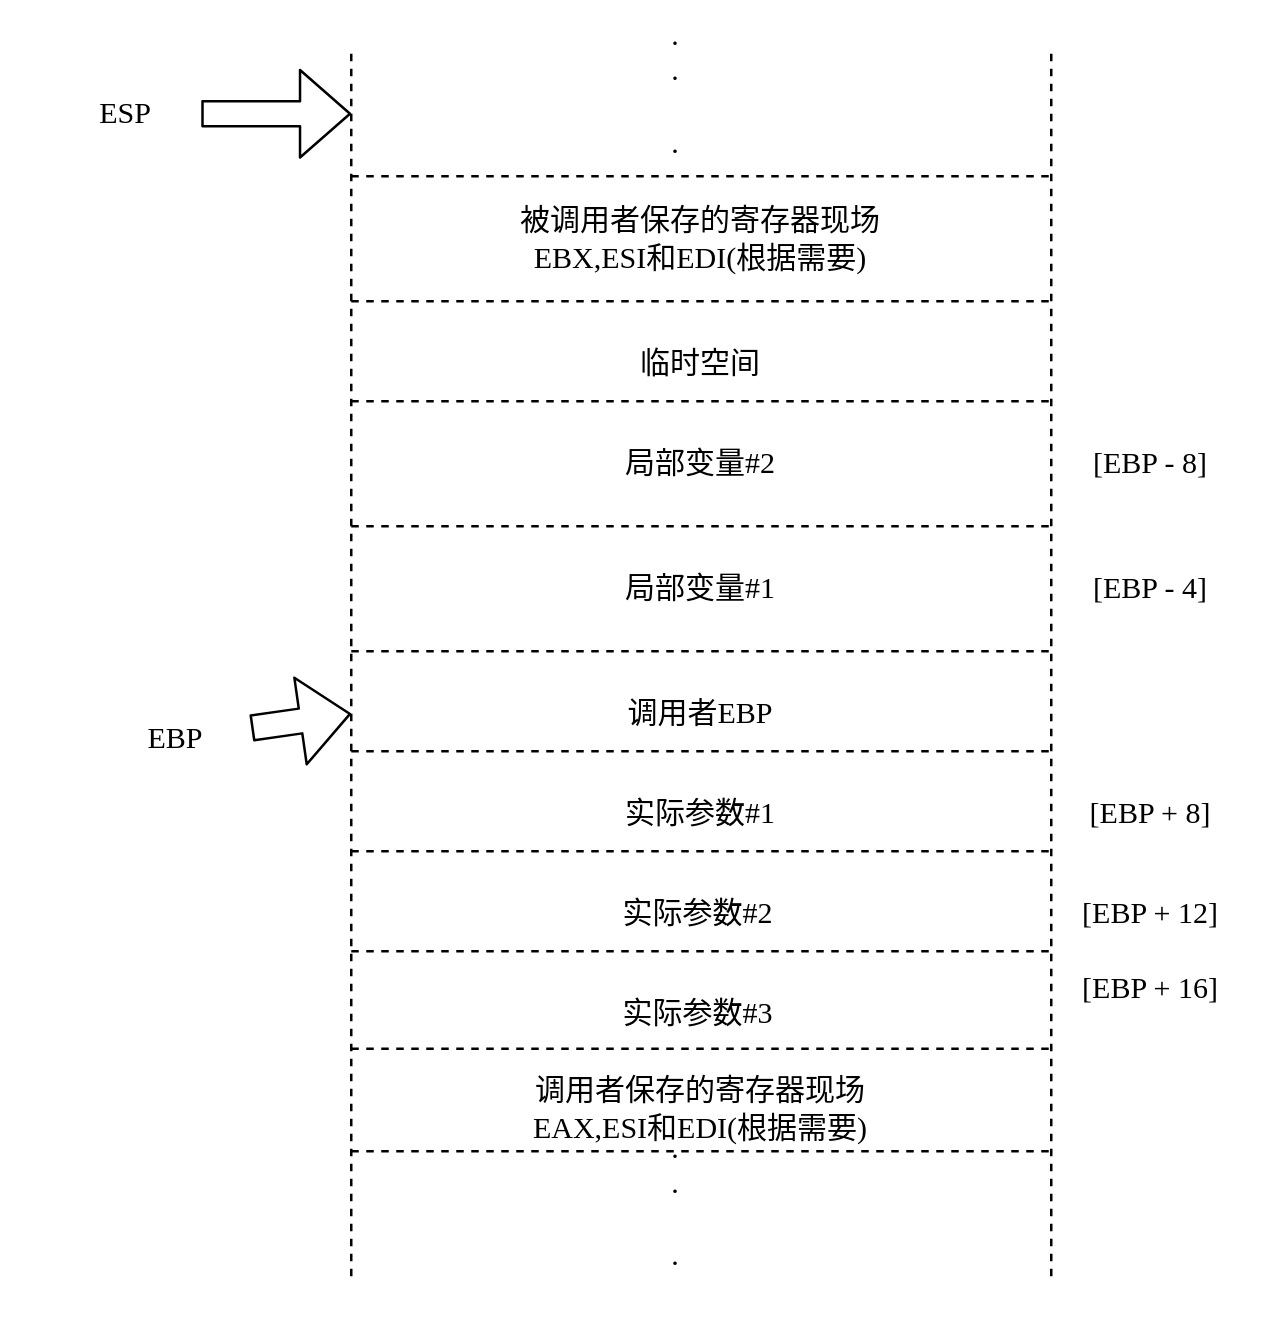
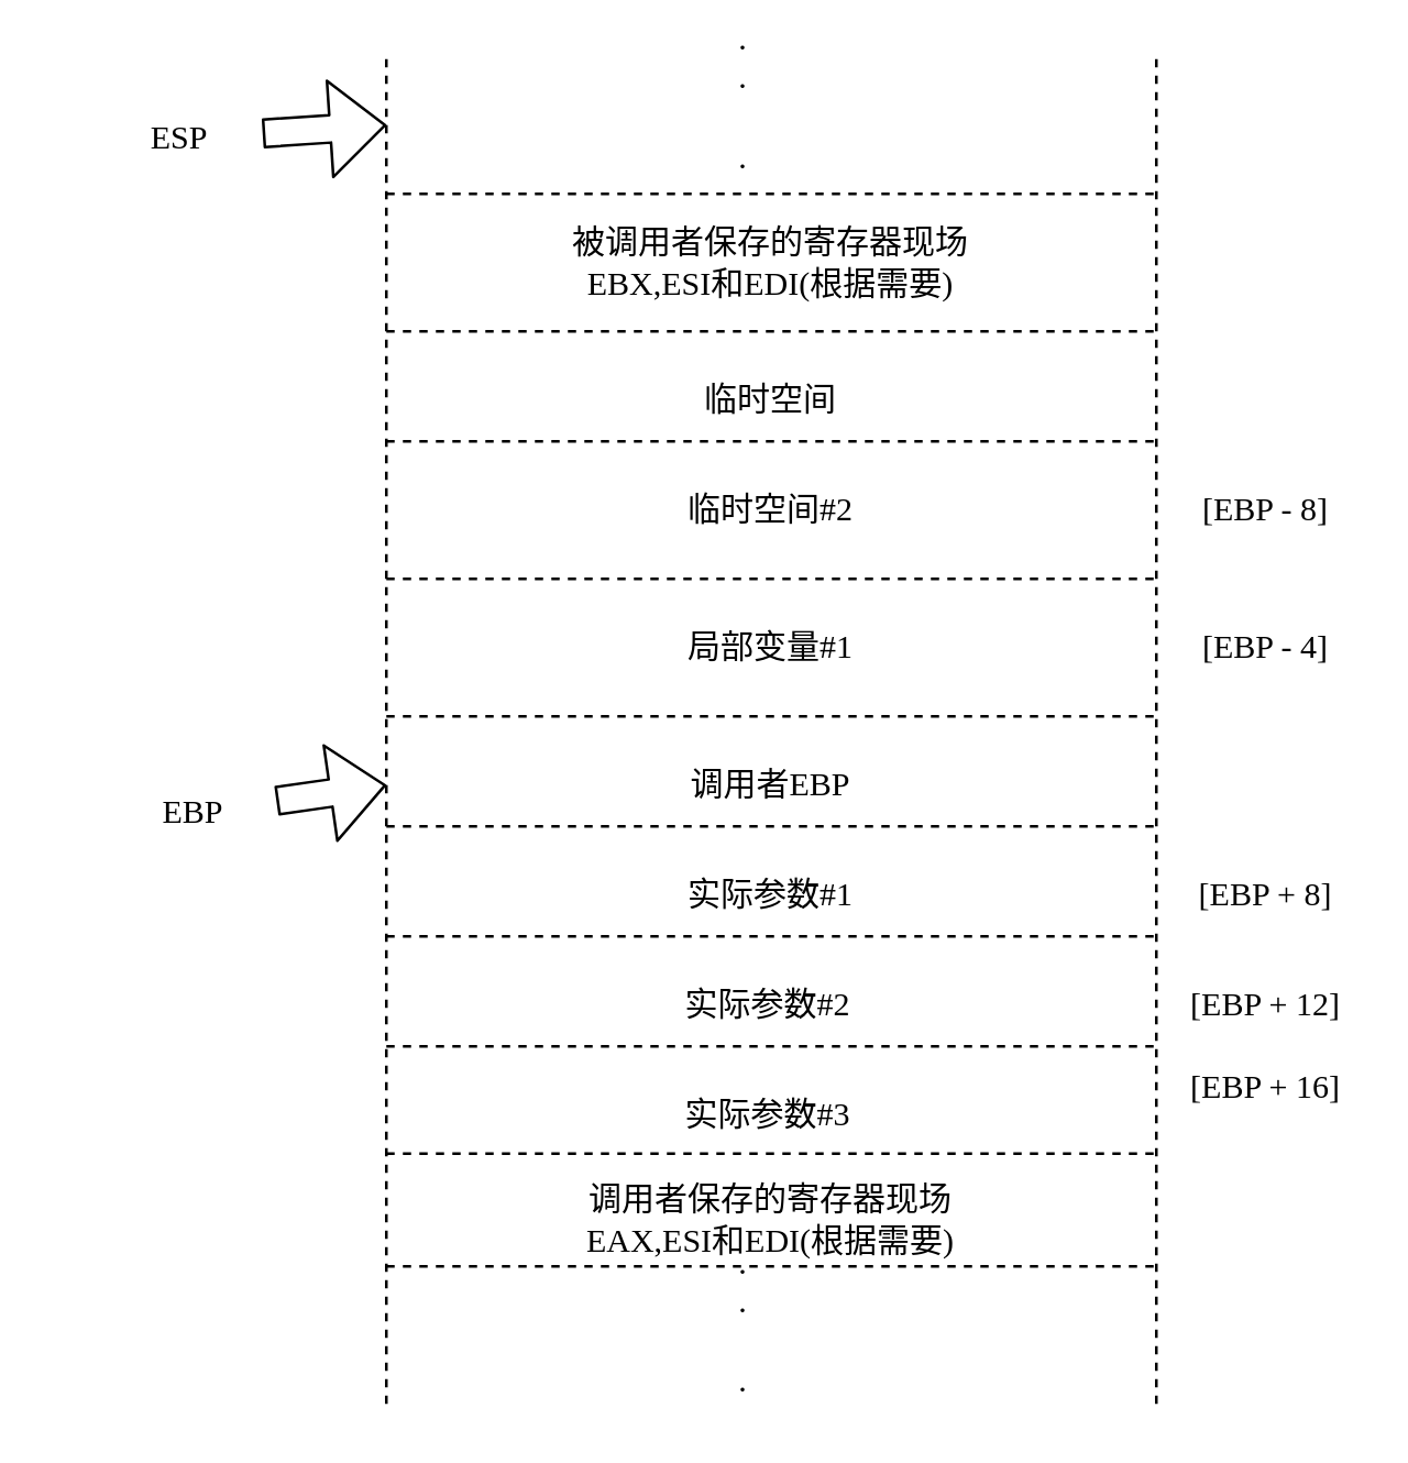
  <mxCell id="0" />
  <mxCell id="1" parent="0" />
  <mxCell id="2" value="" style="endArrow=none;dashed=1;html=1;fontFamily=Comic Sans MS;" edge="1" parent="1"><mxGeometry width="50" height="50" relative="1" as="geometry"><mxPoint x="140" y="510" as="sourcePoint" /><mxPoint x="140" y="20" as="targetPoint" /></mxGeometry></mxCell>
  <mxCell id="3" value="" style="endArrow=none;dashed=1;html=1;fontFamily=Comic Sans MS;" edge="1" parent="1"><mxGeometry width="50" height="50" relative="1" as="geometry"><mxPoint x="420" y="510" as="sourcePoint" /><mxPoint x="420" y="20" as="targetPoint" /></mxGeometry></mxCell>
- <mxCell id="4" value="ESP" style="text;html=1;strokeColor=none;fillColor=none;align=center;verticalAlign=middle;whiteSpace=wrap;rounded=0;fontFamily=Comic Sans MS;" vertex="1" parent="1"><mxGeometry x="20" y="30" width="60" height="30" as="geometry" /></mxCell>
+ <mxCell id="4" value="ESP" style="text;html=1;strokeColor=none;fillColor=none;align=center;verticalAlign=middle;whiteSpace=wrap;rounded=0;fontFamily=Comic Sans MS;" vertex="1" parent="1"><mxGeometry x="35" y="35" width="60" height="30" as="geometry" /></mxCell>
  <mxCell id="5" value="" style="endArrow=none;dashed=1;html=1;fontFamily=Comic Sans MS;" edge="1" parent="1"><mxGeometry width="50" height="50" relative="1" as="geometry"><mxPoint x="140" y="70" as="sourcePoint" /><mxPoint x="420" y="70" as="targetPoint" /></mxGeometry></mxCell>
  <mxCell id="6" value=".&lt;br&gt;.&lt;br&gt;&lt;br&gt;." style="text;html=1;strokeColor=none;fillColor=none;align=center;verticalAlign=middle;whiteSpace=wrap;rounded=0;fontFamily=Comic Sans MS;" vertex="1" parent="1"><mxGeometry x="240" y="20" width="60" height="30" as="geometry" /></mxCell>
  <mxCell id="7" value="被调用者保存的寄存器现场&lt;br&gt;EBX,ESI和EDI(根据需要)" style="text;html=1;strokeColor=none;fillColor=none;align=center;verticalAlign=middle;whiteSpace=wrap;rounded=0;fontFamily=Comic Sans MS;" vertex="1" parent="1"><mxGeometry x="150" y="80" width="260" height="30" as="geometry" /></mxCell>
  <mxCell id="8" value="" style="endArrow=none;dashed=1;html=1;fontFamily=Comic Sans MS;" edge="1" parent="1"><mxGeometry width="50" height="50" relative="1" as="geometry"><mxPoint x="140" y="120" as="sourcePoint" /><mxPoint x="420" y="120" as="targetPoint" /></mxGeometry></mxCell>
  <mxCell id="9" value="临时空间" style="text;html=1;strokeColor=none;fillColor=none;align=center;verticalAlign=middle;whiteSpace=wrap;rounded=0;fontFamily=Comic Sans MS;" vertex="1" parent="1"><mxGeometry x="150" y="130" width="260" height="30" as="geometry" /></mxCell>
  <mxCell id="10" value="" style="endArrow=none;dashed=1;html=1;fontFamily=Comic Sans MS;" edge="1" parent="1"><mxGeometry width="50" height="50" relative="1" as="geometry"><mxPoint x="140" y="160" as="sourcePoint" /><mxPoint x="420" y="160" as="targetPoint" /></mxGeometry></mxCell>
  <mxCell id="11" value="" style="endArrow=none;dashed=1;html=1;fontFamily=Comic Sans MS;" edge="1" parent="1"><mxGeometry width="50" height="50" relative="1" as="geometry"><mxPoint x="140" y="210" as="sourcePoint" /><mxPoint x="420" y="210" as="targetPoint" /></mxGeometry></mxCell>
  <mxCell id="12" value="" style="endArrow=none;dashed=1;html=1;fontFamily=Comic Sans MS;" edge="1" parent="1"><mxGeometry width="50" height="50" relative="1" as="geometry"><mxPoint x="140" y="260" as="sourcePoint" /><mxPoint x="420" y="260" as="targetPoint" /></mxGeometry></mxCell>
  <mxCell id="13" value="" style="endArrow=none;dashed=1;html=1;fontFamily=Comic Sans MS;" edge="1" parent="1"><mxGeometry width="50" height="50" relative="1" as="geometry"><mxPoint x="140" y="300" as="sourcePoint" /><mxPoint x="420" y="300" as="targetPoint" /></mxGeometry></mxCell>
  <mxCell id="14" value="" style="endArrow=none;dashed=1;html=1;fontFamily=Comic Sans MS;" edge="1" parent="1"><mxGeometry width="50" height="50" relative="1" as="geometry"><mxPoint x="140" y="340" as="sourcePoint" /><mxPoint x="420" y="340" as="targetPoint" /></mxGeometry></mxCell>
  <mxCell id="15" value="" style="endArrow=none;dashed=1;html=1;fontFamily=Comic Sans MS;" edge="1" parent="1"><mxGeometry width="50" height="50" relative="1" as="geometry"><mxPoint x="140" y="380" as="sourcePoint" /><mxPoint x="420" y="380" as="targetPoint" /></mxGeometry></mxCell>
  <mxCell id="16" value="" style="endArrow=none;dashed=1;html=1;fontFamily=Comic Sans MS;" edge="1" parent="1"><mxGeometry width="50" height="50" relative="1" as="geometry"><mxPoint x="140" y="419" as="sourcePoint" /><mxPoint x="420" y="419" as="targetPoint" /></mxGeometry></mxCell>
- <mxCell id="17" value="局部变量#2" style="text;html=1;strokeColor=none;fillColor=none;align=center;verticalAlign=middle;whiteSpace=wrap;rounded=0;fontFamily=Comic Sans MS;" vertex="1" parent="1"><mxGeometry x="150" y="170" width="260" height="30" as="geometry" /></mxCell>
+ <mxCell id="17" value="临时空间#2" style="text;html=1;strokeColor=none;fillColor=none;align=center;verticalAlign=middle;whiteSpace=wrap;rounded=0;fontFamily=Comic Sans MS;" vertex="1" parent="1"><mxGeometry x="150" y="170" width="260" height="30" as="geometry" /></mxCell>
  <mxCell id="18" value="局部变量#1" style="text;html=1;strokeColor=none;fillColor=none;align=center;verticalAlign=middle;whiteSpace=wrap;rounded=0;fontFamily=Comic Sans MS;" vertex="1" parent="1"><mxGeometry x="150" y="220" width="260" height="30" as="geometry" /></mxCell>
  <mxCell id="19" value="调用者EBP" style="text;html=1;strokeColor=none;fillColor=none;align=center;verticalAlign=middle;whiteSpace=wrap;rounded=0;fontFamily=Comic Sans MS;" vertex="1" parent="1"><mxGeometry x="150" y="270" width="260" height="30" as="geometry" /></mxCell>
  <mxCell id="20" value="[EBP - 8]" style="text;html=1;strokeColor=none;fillColor=none;align=center;verticalAlign=middle;whiteSpace=wrap;rounded=0;fontFamily=Comic Sans MS;" vertex="1" parent="1"><mxGeometry x="430" y="170" width="60" height="30" as="geometry" /></mxCell>
  <mxCell id="21" value="[EBP - 4]" style="text;html=1;strokeColor=none;fillColor=none;align=center;verticalAlign=middle;whiteSpace=wrap;rounded=0;fontFamily=Comic Sans MS;" vertex="1" parent="1"><mxGeometry x="430" y="220" width="60" height="30" as="geometry" /></mxCell>
  <mxCell id="22" value="" style="shape=flexArrow;endArrow=classic;html=1;fontFamily=Comic Sans MS;endWidth=24;endSize=6.33;" edge="1" parent="1" source="4"><mxGeometry width="50" height="50" relative="1" as="geometry"><mxPoint x="80" y="90" as="sourcePoint" /><mxPoint x="140" y="45" as="targetPoint" /></mxGeometry></mxCell>
  <mxCell id="23" value="EBP" style="text;html=1;strokeColor=none;fillColor=none;align=center;verticalAlign=middle;whiteSpace=wrap;rounded=0;fontFamily=Comic Sans MS;" vertex="1" parent="1"><mxGeometry x="40" y="280" width="60" height="30" as="geometry" /></mxCell>
  <mxCell id="24" value="" style="shape=flexArrow;endArrow=classic;html=1;fontFamily=Comic Sans MS;endWidth=24;endSize=6.33;" edge="1" parent="1" source="23"><mxGeometry width="50" height="50" relative="1" as="geometry"><mxPoint x="80" y="330" as="sourcePoint" /><mxPoint x="140" y="285" as="targetPoint" /></mxGeometry></mxCell>
  <mxCell id="25" value="实际参数#1" style="text;html=1;strokeColor=none;fillColor=none;align=center;verticalAlign=middle;whiteSpace=wrap;rounded=0;fontFamily=Comic Sans MS;" vertex="1" parent="1"><mxGeometry x="150" y="310" width="260" height="30" as="geometry" /></mxCell>
  <mxCell id="26" value="实际参数#2" style="text;html=1;strokeColor=none;fillColor=none;align=center;verticalAlign=middle;whiteSpace=wrap;rounded=0;fontFamily=Comic Sans MS;" vertex="1" parent="1"><mxGeometry x="149" y="350" width="260" height="30" as="geometry" /></mxCell>
  <mxCell id="27" value="实际参数#3" style="text;html=1;strokeColor=none;fillColor=none;align=center;verticalAlign=middle;whiteSpace=wrap;rounded=0;fontFamily=Comic Sans MS;" vertex="1" parent="1"><mxGeometry x="149" y="390" width="260" height="30" as="geometry" /></mxCell>
  <mxCell id="28" value="" style="endArrow=none;dashed=1;html=1;fontFamily=Comic Sans MS;" edge="1" parent="1"><mxGeometry width="50" height="50" relative="1" as="geometry"><mxPoint x="140" y="460" as="sourcePoint" /><mxPoint x="420" y="460" as="targetPoint" /></mxGeometry></mxCell>
  <mxCell id="29" value="调用者保存的寄存器现场&lt;br&gt;EAX,ESI和EDI(根据需要)" style="text;html=1;strokeColor=none;fillColor=none;align=center;verticalAlign=middle;whiteSpace=wrap;rounded=0;fontFamily=Comic Sans MS;" vertex="1" parent="1"><mxGeometry x="150" y="428" width="260" height="30" as="geometry" /></mxCell>
  <mxCell id="30" value="[EBP + 8]" style="text;html=1;strokeColor=none;fillColor=none;align=center;verticalAlign=middle;whiteSpace=wrap;rounded=0;fontFamily=Comic Sans MS;" vertex="1" parent="1"><mxGeometry x="430" y="310" width="60" height="30" as="geometry" /></mxCell>
  <mxCell id="31" value="[EBP + 12]" style="text;html=1;strokeColor=none;fillColor=none;align=center;verticalAlign=middle;whiteSpace=wrap;rounded=0;fontFamily=Comic Sans MS;" vertex="1" parent="1"><mxGeometry x="430" y="350" width="60" height="30" as="geometry" /></mxCell>
  <mxCell id="32" value="[EBP + 16]" style="text;html=1;strokeColor=none;fillColor=none;align=center;verticalAlign=middle;whiteSpace=wrap;rounded=0;fontFamily=Comic Sans MS;" vertex="1" parent="1"><mxGeometry x="430" y="380" width="60" height="30" as="geometry" /></mxCell>
  <mxCell id="33" value=".&lt;br&gt;.&lt;br&gt;&lt;br&gt;." style="text;html=1;strokeColor=none;fillColor=none;align=center;verticalAlign=middle;whiteSpace=wrap;rounded=0;fontFamily=Comic Sans MS;" vertex="1" parent="1"><mxGeometry x="240" y="465" width="60" height="30" as="geometry" /></mxCell>
